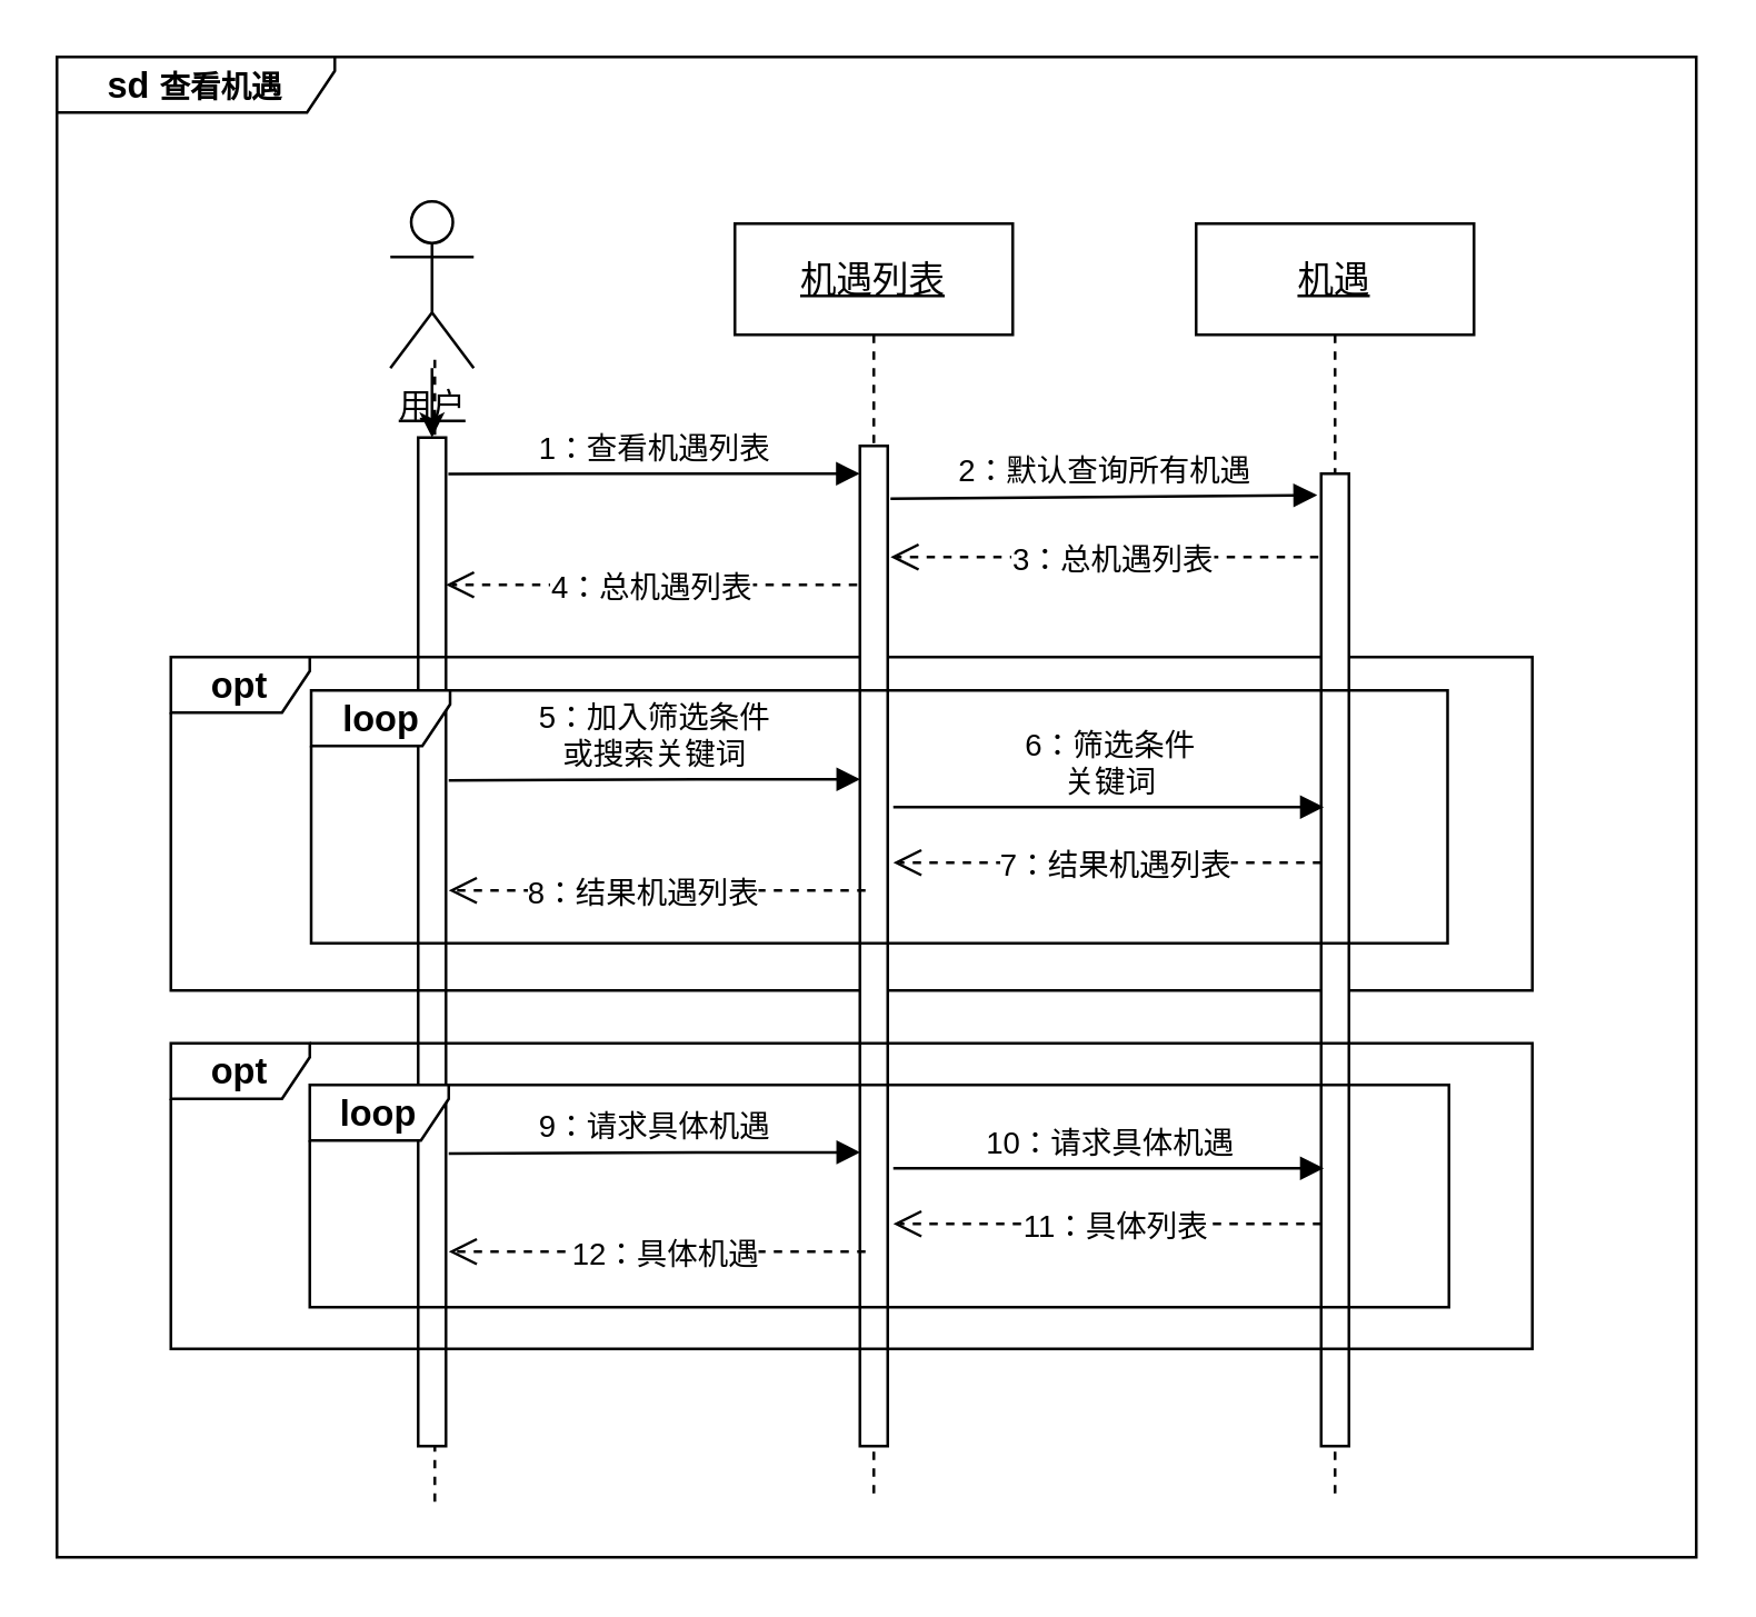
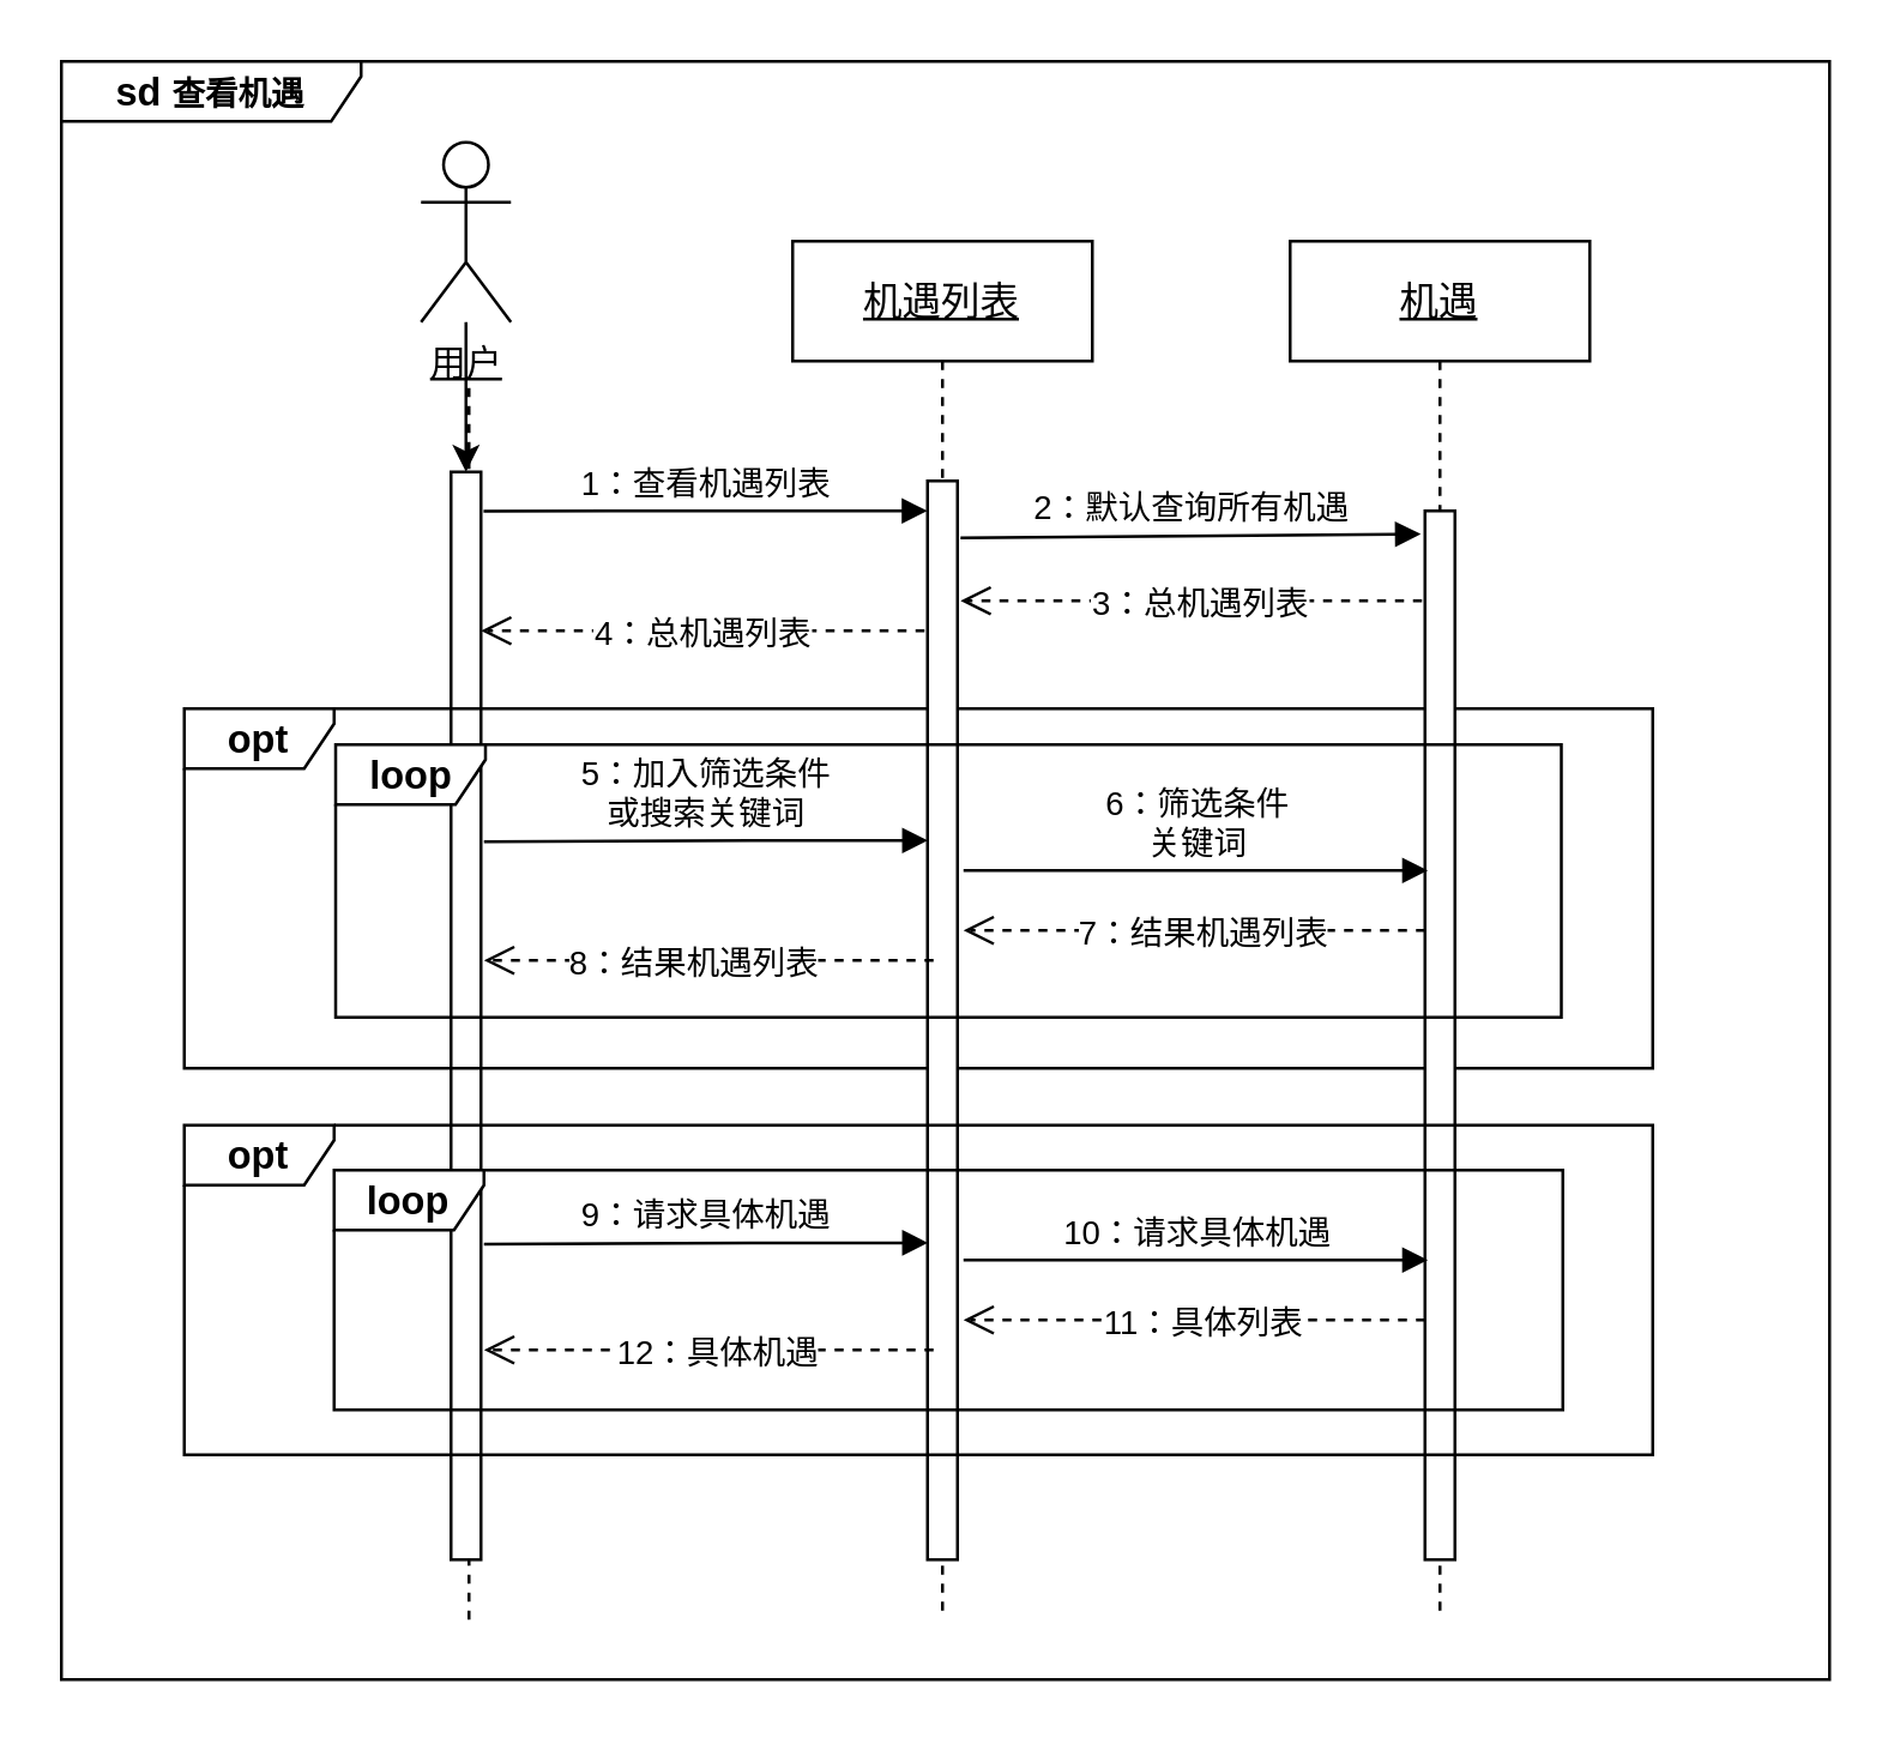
  <mxCell id="0" />
  <mxCell id="1" parent="0" />
  <mxCell id="2" value="&lt;font style=&quot;font-weight: bold ; font-size: 13px&quot;&gt;sd &lt;/font&gt;&lt;font style=&quot;font-weight: bold ; font-size: 11px&quot;&gt;查看机遇&lt;/font&gt;" style="shape=umlFrame;whiteSpace=wrap;html=1;width=100;height=20;" parent="1" vertex="1"><mxGeometry x="20" y="20" width="590" height="540" as="geometry" /></mxCell>
  <mxCell id="3" value="3：总机遇列表" style="html=1;verticalAlign=bottom;endArrow=open;dashed=1;endSize=8;" parent="1" edge="1"><mxGeometry x="-0.039" y="10" relative="1" as="geometry"><mxPoint x="474" y="200" as="sourcePoint" /><mxPoint x="320" y="200" as="targetPoint" /><mxPoint as="offset" /></mxGeometry></mxCell>
  <mxCell id="4" value="" style="endArrow=none;dashed=1;html=1;" parent="1" edge="1"><mxGeometry width="50" height="50" relative="1" as="geometry"><mxPoint x="156" y="540" as="sourcePoint" /><mxPoint x="156" y="127" as="targetPoint" /></mxGeometry></mxCell>
  <mxCell id="5" value="" style="html=1;points=[];perimeter=orthogonalPerimeter;" parent="1" vertex="1"><mxGeometry x="150" y="157" width="10" height="363" as="geometry" /></mxCell>
  <mxCell id="6" value="&lt;span style=&quot;font-size: 13px&quot;&gt;&lt;b&gt;opt&lt;/b&gt;&lt;/span&gt;" style="shape=umlFrame;whiteSpace=wrap;html=1;width=50;height=20;" parent="1" vertex="1"><mxGeometry x="61" y="236" width="490" height="120" as="geometry" /></mxCell>
  <mxCell id="7" value="" style="edgeStyle=orthogonalEdgeStyle;rounded=0;orthogonalLoop=1;jettySize=auto;html=1;" parent="1" source="8" target="5" edge="1"><mxGeometry relative="1" as="geometry" /></mxCell>
- <mxCell id="8" value="&lt;u&gt;用户&lt;/u&gt;" style="shape=umlActor;verticalLabelPosition=bottom;verticalAlign=top;html=1;" parent="1" vertex="1"><mxGeometry x="140" y="72" width="30" height="60" as="geometry" /></mxCell>
+ <mxCell id="8" value="&lt;u&gt;用户&lt;/u&gt;" style="shape=umlActor;verticalLabelPosition=bottom;verticalAlign=top;html=1;" parent="1" vertex="1"><mxGeometry x="140" y="47" width="30" height="60" as="geometry" /></mxCell>
  <mxCell id="9" value="&lt;u&gt;&lt;font style=&quot;font-size: 13px&quot;&gt;机遇列表&lt;/font&gt;&lt;/u&gt;" style="shape=umlLifeline;perimeter=lifelinePerimeter;whiteSpace=wrap;html=1;container=1;collapsible=0;recursiveResize=0;outlineConnect=0;size=40;" parent="1" vertex="1"><mxGeometry x="264" y="80" width="100" height="460" as="geometry" /></mxCell>
  <mxCell id="10" value="" style="html=1;points=[];perimeter=orthogonalPerimeter;" parent="9" vertex="1"><mxGeometry x="45" y="80" width="10" height="360" as="geometry" /></mxCell>
  <mxCell id="11" value="4：总机遇列表" style="html=1;verticalAlign=bottom;endArrow=open;dashed=1;endSize=8;" parent="1" edge="1"><mxGeometry y="10" relative="1" as="geometry"><mxPoint x="308" y="210" as="sourcePoint" /><mxPoint x="160" y="210" as="targetPoint" /><mxPoint as="offset" /></mxGeometry></mxCell>
  <mxCell id="12" value="1：查看机遇列表" style="html=1;verticalAlign=bottom;endArrow=block;exitX=1.086;exitY=0.036;exitDx=0;exitDy=0;exitPerimeter=0;" parent="1" source="5" target="10" edge="1"><mxGeometry width="80" relative="1" as="geometry"><mxPoint x="160" y="190" as="sourcePoint" /><mxPoint x="310" y="190" as="targetPoint" /><mxPoint as="offset" /><Array as="points"><mxPoint x="260" y="170" /></Array></mxGeometry></mxCell>
  <mxCell id="13" value="&lt;span style=&quot;font-size: 13px&quot;&gt;&lt;u&gt;机遇&lt;/u&gt;&lt;/span&gt;" style="shape=umlLifeline;perimeter=lifelinePerimeter;whiteSpace=wrap;html=1;container=1;collapsible=0;recursiveResize=0;outlineConnect=0;size=40;" parent="1" vertex="1"><mxGeometry x="430" y="80" width="100" height="460" as="geometry" /></mxCell>
  <mxCell id="14" value="" style="html=1;points=[];perimeter=orthogonalPerimeter;" parent="13" vertex="1"><mxGeometry x="45" y="90" width="10" height="350" as="geometry" /></mxCell>
  <mxCell id="15" value="2：默认查询所有机遇" style="html=1;verticalAlign=bottom;endArrow=block;entryX=-0.14;entryY=0.022;entryDx=0;entryDy=0;entryPerimeter=0;" parent="1" target="14" edge="1"><mxGeometry width="80" relative="1" as="geometry"><mxPoint x="320" y="179" as="sourcePoint" /><mxPoint x="470" y="180" as="targetPoint" /><mxPoint as="offset" /></mxGeometry></mxCell>
  <mxCell id="16" value="&lt;span style=&quot;font-size: 13px&quot;&gt;&lt;b&gt;loop&lt;/b&gt;&lt;/span&gt;" style="shape=umlFrame;whiteSpace=wrap;html=1;width=50;height=20;" parent="1" vertex="1"><mxGeometry x="111" y="390" width="410" height="80" as="geometry" /></mxCell>
  <mxCell id="17" value="9：请求具体机遇" style="html=1;verticalAlign=bottom;endArrow=block;exitX=1.086;exitY=0.036;exitDx=0;exitDy=0;exitPerimeter=0;" parent="1" edge="1"><mxGeometry width="80" relative="1" as="geometry"><mxPoint x="161" y="414.678" as="sourcePoint" /><mxPoint x="309.14" y="414.25" as="targetPoint" /><mxPoint as="offset" /><Array as="points"><mxPoint x="260.14" y="414.25" /></Array></mxGeometry></mxCell>
  <mxCell id="18" value="10：请求具体机遇" style="html=1;verticalAlign=bottom;endArrow=block;" parent="1" edge="1"><mxGeometry width="80" relative="1" as="geometry"><mxPoint x="321" y="420" as="sourcePoint" /><mxPoint x="476" y="420" as="targetPoint" /><mxPoint as="offset" /></mxGeometry></mxCell>
  <mxCell id="19" value="11：具体列表" style="html=1;verticalAlign=bottom;endArrow=open;dashed=1;endSize=8;" parent="1" edge="1"><mxGeometry x="-0.039" y="10" relative="1" as="geometry"><mxPoint x="475" y="440" as="sourcePoint" /><mxPoint x="321" y="440" as="targetPoint" /><mxPoint as="offset" /><Array as="points"><mxPoint x="400" y="440" /></Array></mxGeometry></mxCell>
  <mxCell id="20" value="12：具体机遇" style="html=1;verticalAlign=bottom;endArrow=open;dashed=1;endSize=8;" parent="1" edge="1"><mxGeometry x="-0.039" y="10" relative="1" as="geometry"><mxPoint x="311" y="450" as="sourcePoint" /><mxPoint x="161" y="450" as="targetPoint" /><mxPoint as="offset" /></mxGeometry></mxCell>
  <mxCell id="21" value="5：加入筛选条件&lt;br&gt;或搜索关键词" style="html=1;verticalAlign=bottom;endArrow=block;exitX=1.086;exitY=0.036;exitDx=0;exitDy=0;exitPerimeter=0;" parent="1" edge="1"><mxGeometry width="80" relative="1" as="geometry"><mxPoint x="161" y="280.428" as="sourcePoint" /><mxPoint x="309.14" y="280" as="targetPoint" /><mxPoint as="offset" /><Array as="points"><mxPoint x="260.14" y="280" /></Array></mxGeometry></mxCell>
  <mxCell id="22" value="6：筛选条件&lt;br&gt;关键词" style="html=1;verticalAlign=bottom;endArrow=block;" parent="1" edge="1"><mxGeometry width="80" relative="1" as="geometry"><mxPoint x="321" y="290" as="sourcePoint" /><mxPoint x="476" y="290" as="targetPoint" /><mxPoint as="offset" /></mxGeometry></mxCell>
  <mxCell id="23" value="7：结果机遇列表" style="html=1;verticalAlign=bottom;endArrow=open;dashed=1;endSize=8;" parent="1" edge="1"><mxGeometry x="-0.039" y="10" relative="1" as="geometry"><mxPoint x="475" y="310" as="sourcePoint" /><mxPoint x="321" y="310" as="targetPoint" /><mxPoint as="offset" /></mxGeometry></mxCell>
  <mxCell id="24" value="8：结果机遇列表" style="html=1;verticalAlign=bottom;endArrow=open;dashed=1;endSize=8;" parent="1" edge="1"><mxGeometry x="0.067" y="10" relative="1" as="geometry"><mxPoint x="311" y="320" as="sourcePoint" /><mxPoint x="161" y="320" as="targetPoint" /><mxPoint as="offset" /></mxGeometry></mxCell>
  <mxCell id="25" value="&lt;span style=&quot;font-size: 13px&quot;&gt;&lt;b&gt;loop&lt;/b&gt;&lt;/span&gt;" style="shape=umlFrame;whiteSpace=wrap;html=1;width=50;height=20;" parent="1" vertex="1"><mxGeometry x="111.5" y="248" width="409" height="91" as="geometry" /></mxCell>
  <mxCell id="26" value="&lt;span style=&quot;font-size: 13px&quot;&gt;&lt;b&gt;opt&lt;/b&gt;&lt;/span&gt;" style="shape=umlFrame;whiteSpace=wrap;html=1;width=50;height=20;" parent="1" vertex="1"><mxGeometry x="61" y="375" width="490" height="110" as="geometry" /></mxCell>
